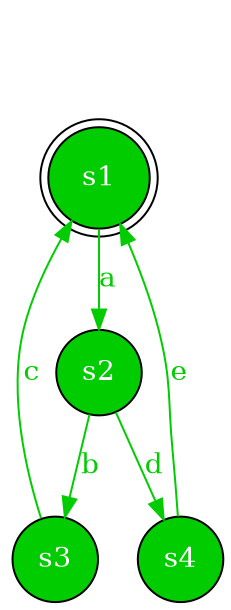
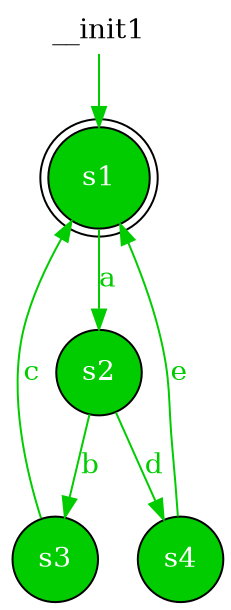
  digraph {
    node [fillcolor="#00cc00" fontcolor="#ffffff" shape=circle style=filled]
    edge [color="#00cc00"]
    n1 [label=<s1> shape=doublecircle]
    n2 [label=<s2>]
    n3 [label=<s3>]
    n4 [label=<s4>]
+   __init1 [height=0 shape=none width=0 fillcolor="" fontcolor="" style=""]
    n1 -> n2 [label=<<font color="#00cc00">a</font>>]
    n2 -> n3 [label=<<font color="#00cc00">b</font>>]
    n2 -> n4 [label=<<font color="#00cc00">d</font>>]
    n3 -> n1 [label=<<font color="#00cc00">c</font>>]
    n4 -> n1 [label=<<font color="#00cc00">e</font>>]
+   __init1 -> n1
  }
